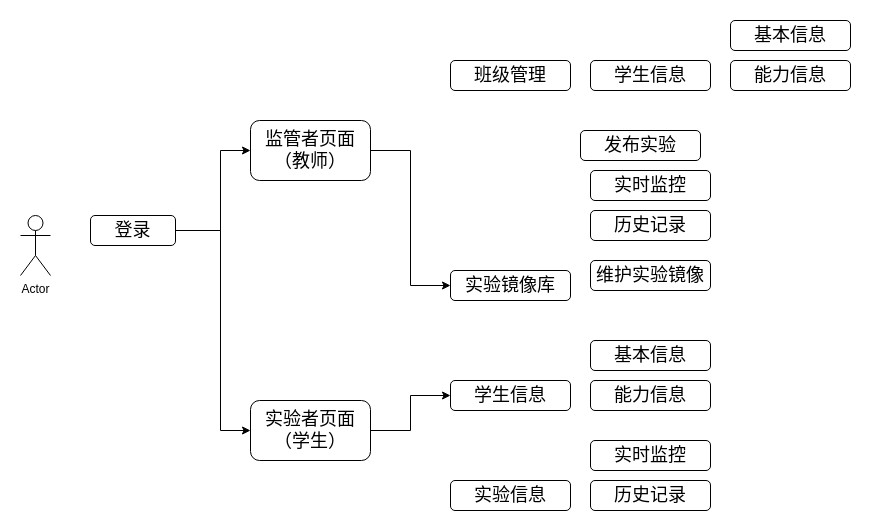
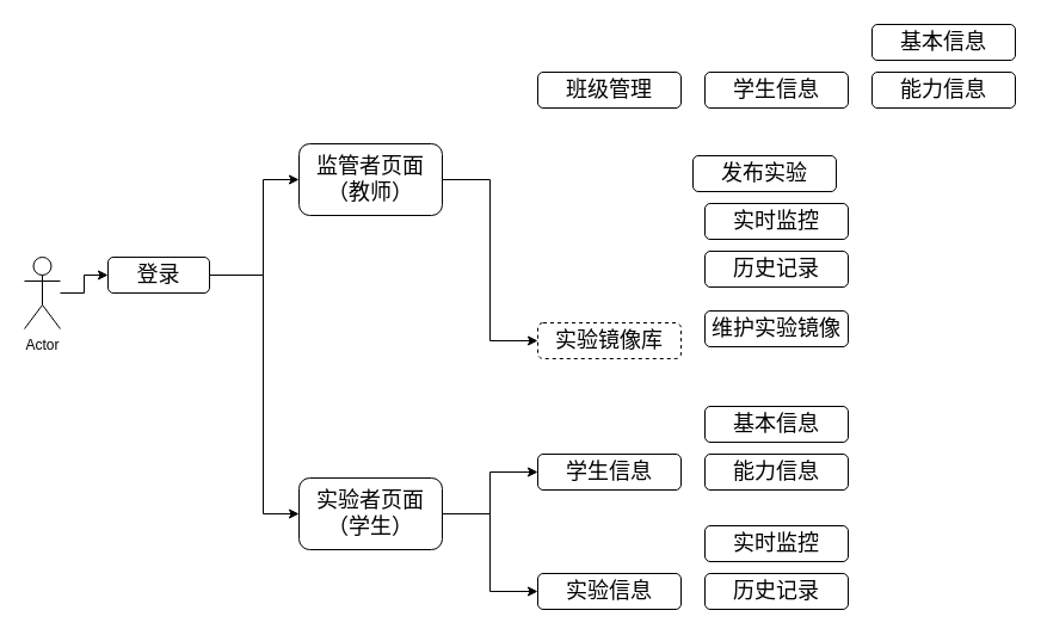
  <mxCell id="0" />
  <mxCell id="1" parent="0" />
+ <mxCell id="2" value="" style="edgeStyle=orthogonalEdgeStyle;rounded=0;orthogonalLoop=1;jettySize=auto;html=1;" edge="1" parent="1" source="3" target="6"><mxGeometry relative="1" as="geometry" /></mxCell>
  <mxCell id="3" value="Actor" style="shape=umlActor;verticalLabelPosition=bottom;verticalAlign=top;html=1;outlineConnect=0;" vertex="1" parent="1"><mxGeometry x="20" y="215" width="30" height="60" as="geometry" /></mxCell>
  <mxCell id="4" value="" style="edgeStyle=orthogonalEdgeStyle;rounded=0;orthogonalLoop=1;jettySize=auto;html=1;fontSize=18;" edge="1" parent="1" source="6" target="8"><mxGeometry relative="1" as="geometry"><Array as="points"><mxPoint x="220" y="230" /><mxPoint x="220" y="150" /></Array></mxGeometry></mxCell>
  <mxCell id="5" value="" style="edgeStyle=orthogonalEdgeStyle;rounded=0;orthogonalLoop=1;jettySize=auto;html=1;fontSize=18;" edge="1" parent="1" source="6" target="11"><mxGeometry relative="1" as="geometry"><Array as="points"><mxPoint x="220" y="230" /><mxPoint x="220" y="430" /></Array></mxGeometry></mxCell>
  <mxCell id="6" value="&lt;div style=&quot;font-size: 18px;&quot;&gt;&lt;span style=&quot;background-color: initial; font-size: 18px;&quot;&gt;登录&lt;/span&gt;&lt;/div&gt;" style="rounded=1;whiteSpace=wrap;html=1;verticalAlign=middle;align=center;fontSize=18;" vertex="1" parent="1"><mxGeometry x="90" y="215" width="85" height="30" as="geometry" /></mxCell>
  <mxCell id="7" style="edgeStyle=orthogonalEdgeStyle;rounded=0;orthogonalLoop=1;jettySize=auto;html=1;entryX=0;entryY=0.5;entryDx=0;entryDy=0;fontSize=18;" edge="1" parent="1" source="8" target="13"><mxGeometry relative="1" as="geometry" /></mxCell>
  <mxCell id="8" value="监管者页面&lt;br&gt;（教师）" style="whiteSpace=wrap;html=1;fontSize=18;rounded=1;" vertex="1" parent="1"><mxGeometry x="250" y="120" width="120" height="60" as="geometry" /></mxCell>
  <mxCell id="9" value="" style="edgeStyle=orthogonalEdgeStyle;rounded=0;orthogonalLoop=1;jettySize=auto;html=1;fontSize=18;" edge="1" parent="1" source="11" target="20"><mxGeometry relative="1" as="geometry" /></mxCell>
+ <mxCell id="10" style="edgeStyle=orthogonalEdgeStyle;rounded=0;orthogonalLoop=1;jettySize=auto;html=1;entryX=0;entryY=0.5;entryDx=0;entryDy=0;fontSize=18;" edge="1" parent="1" source="11" target="23"><mxGeometry relative="1" as="geometry" /></mxCell>
  <mxCell id="11" value="实验者页面&lt;br&gt;（学生）" style="whiteSpace=wrap;html=1;fontSize=18;rounded=1;" vertex="1" parent="1"><mxGeometry x="250" y="400" width="120" height="60" as="geometry" /></mxCell>
  <mxCell id="12" value="学生信息" style="rounded=1;whiteSpace=wrap;html=1;fontSize=18;" vertex="1" parent="1"><mxGeometry x="590" y="60" width="120" height="30" as="geometry" /></mxCell>
- <mxCell id="13" value="实验镜像库" style="rounded=1;whiteSpace=wrap;html=1;fontSize=18;" vertex="1" parent="1"><mxGeometry x="450" y="270" width="120" height="30" as="geometry" /></mxCell>
+ <mxCell id="13" value="实验镜像库" style="rounded=1;whiteSpace=wrap;html=1;fontSize=18;dashed=1;" vertex="1" parent="1"><mxGeometry x="450" y="270" width="120" height="30" as="geometry" /></mxCell>
  <mxCell id="14" value="基本信息" style="rounded=1;whiteSpace=wrap;html=1;fontSize=18;" vertex="1" parent="1"><mxGeometry x="730" y="20" width="120" height="30" as="geometry" /></mxCell>
  <mxCell id="15" value="能力信息" style="rounded=1;whiteSpace=wrap;html=1;fontSize=18;" vertex="1" parent="1"><mxGeometry x="730" y="60" width="120" height="30" as="geometry" /></mxCell>
  <mxCell id="16" value="发布实验" style="rounded=1;whiteSpace=wrap;html=1;fontSize=18;" vertex="1" parent="1"><mxGeometry x="580" y="130" width="120" height="30" as="geometry" /></mxCell>
  <mxCell id="17" value="实时监控" style="rounded=1;whiteSpace=wrap;html=1;fontSize=18;" vertex="1" parent="1"><mxGeometry x="590" y="170" width="120" height="30" as="geometry" /></mxCell>
  <mxCell id="18" value="历史记录" style="rounded=1;whiteSpace=wrap;html=1;fontSize=18;" vertex="1" parent="1"><mxGeometry x="590" y="210" width="120" height="30" as="geometry" /></mxCell>
  <mxCell id="19" value="维护实验镜像" style="rounded=1;whiteSpace=wrap;html=1;fontSize=18;" vertex="1" parent="1"><mxGeometry x="590" y="260" width="120" height="30" as="geometry" /></mxCell>
  <mxCell id="20" value="学生信息" style="rounded=1;whiteSpace=wrap;html=1;fontSize=18;" vertex="1" parent="1"><mxGeometry x="450" y="380" width="120" height="30" as="geometry" /></mxCell>
  <mxCell id="21" value="基本信息" style="rounded=1;whiteSpace=wrap;html=1;fontSize=18;" vertex="1" parent="1"><mxGeometry x="590" y="340" width="120" height="30" as="geometry" /></mxCell>
  <mxCell id="22" value="能力信息" style="rounded=1;whiteSpace=wrap;html=1;fontSize=18;" vertex="1" parent="1"><mxGeometry x="590" y="380" width="120" height="30" as="geometry" /></mxCell>
  <mxCell id="23" value="实验信息" style="rounded=1;whiteSpace=wrap;html=1;fontSize=18;" vertex="1" parent="1"><mxGeometry x="450" y="480" width="120" height="30" as="geometry" /></mxCell>
  <mxCell id="24" value="实时监控" style="rounded=1;whiteSpace=wrap;html=1;fontSize=18;" vertex="1" parent="1"><mxGeometry x="590" y="440" width="120" height="30" as="geometry" /></mxCell>
  <mxCell id="25" value="历史记录" style="rounded=1;whiteSpace=wrap;html=1;fontSize=18;" vertex="1" parent="1"><mxGeometry x="590" y="480" width="120" height="30" as="geometry" /></mxCell>
  <mxCell id="26" value="班级管理" style="rounded=1;whiteSpace=wrap;html=1;fontSize=18;" vertex="1" parent="1"><mxGeometry x="450" y="60" width="120" height="30" as="geometry" /></mxCell>
